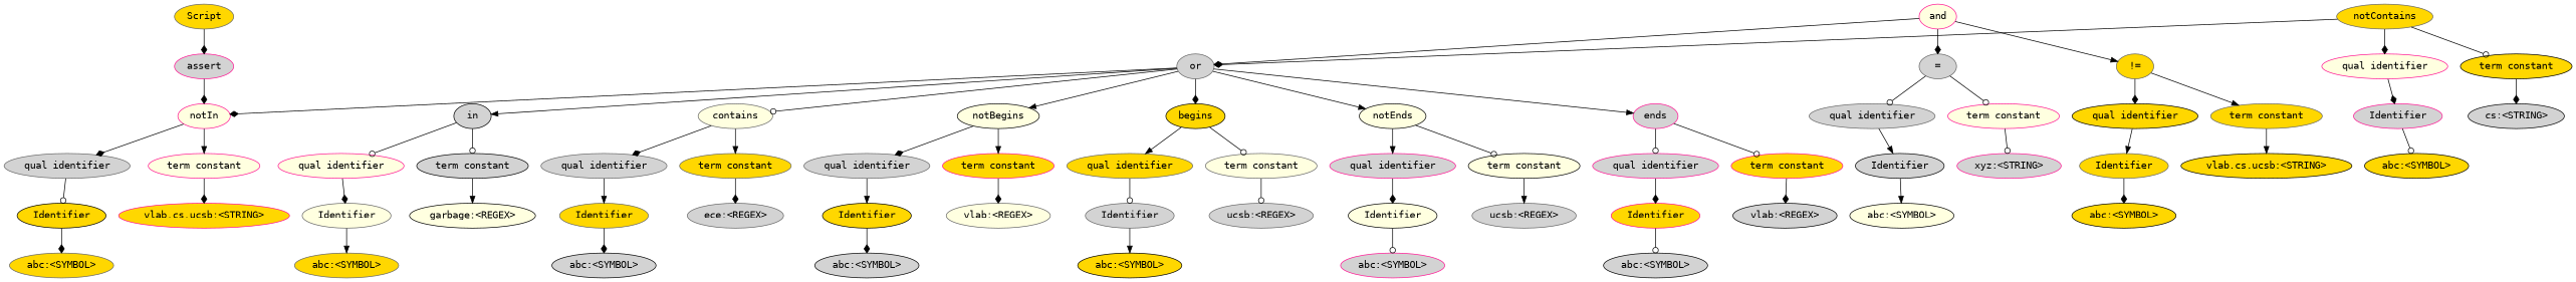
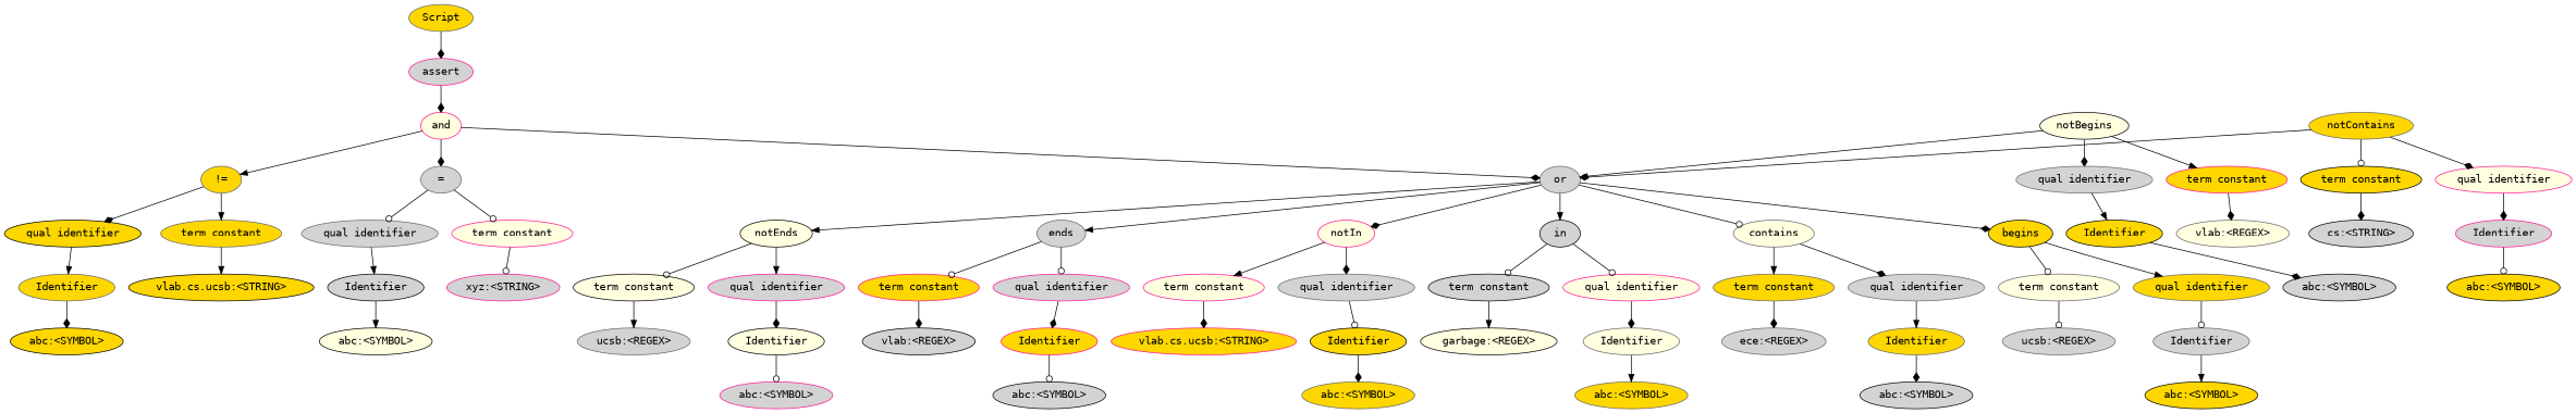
  digraph {
    fontname="DejaVu Sans Mono"
    node [color=gray40 fillcolor=lightgrey fontname="DejaVu Sans Mono" style=filled]
    edge [arrowhead=diamond fontname="DejaVu Sans Mono"]
    n1 [fillcolor=gold label=Script]
    n2 [color=deeppink label=assert]
    n3 [color=deeppink fillcolor=lightyellow label=and]
    n4 [label="="]
    n5 [fillcolor=gold label="!="]
    n6 [label=or]
    n7 [label="qual identifier"]
    n8 [color=deeppink fillcolor=lightyellow label="term constant"]
    n9 [color=black fillcolor=gold label="qual identifier"]
    n10 [fillcolor=gold label="term constant"]
    n11 [color=deeppink fillcolor=lightyellow label=notIn]
    n12 [color=black label=in]
    n13 [fillcolor=lightyellow label=contains]
    n14 [color=black fillcolor=lightyellow label=notBegins]
    n15 [color=black fillcolor=gold label=begins]
    n16 [color=black fillcolor=lightyellow label=notEnds]
-   n17 [color=deeppink label=ends]
+   n17 [label=ends]
    n18 [color=black label=Identifier]
    n19 [color=deeppink label="xyz:<STRING>"]
    n20 [color=black fillcolor=lightyellow label="abc:<SYMBOL>"]
    n21 [fillcolor=gold label=Identifier]
    n22 [color=black fillcolor=gold label="vlab.cs.ucsb:<STRING>"]
    n23 [color=black fillcolor=gold label="abc:<SYMBOL>"]
    n24 [label="qual identifier"]
    n25 [color=deeppink fillcolor=lightyellow label="term constant"]
    n26 [color=deeppink fillcolor=lightyellow label="qual identifier"]
    n27 [color=black label="term constant"]
    n28 [fillcolor=gold label=notContains]
    n29 [color=deeppink fillcolor=lightyellow label="qual identifier"]
    n30 [color=black fillcolor=gold label="term constant"]
    n31 [label="qual identifier"]
    n32 [fillcolor=gold label="term constant"]
    n33 [label="qual identifier"]
    n34 [color=deeppink fillcolor=gold label="term constant"]
    n35 [fillcolor=gold label="qual identifier"]
    n36 [fillcolor=lightyellow label="term constant"]
    n37 [color=deeppink label="qual identifier"]
    n38 [color=black fillcolor=lightyellow label="term constant"]
    n39 [color=deeppink label="qual identifier"]
    n40 [color=deeppink fillcolor=gold label="term constant"]
    n41 [color=black fillcolor=gold label=Identifier]
    n42 [color=deeppink fillcolor=gold label="vlab.cs.ucsb:<STRING>"]
    n43 [fillcolor=gold label="abc:<SYMBOL>"]
    n44 [fillcolor=lightyellow label=Identifier]
    n45 [color=black fillcolor=lightyellow label="garbage:<REGEX>"]
    n46 [fillcolor=gold label="abc:<SYMBOL>"]
    n47 [color=deeppink label=Identifier]
    n48 [color=black label="cs:<STRING>"]
    n49 [color=black fillcolor=gold label="abc:<SYMBOL>"]
    n50 [fillcolor=gold label=Identifier]
    n51 [label="ece:<REGEX>"]
    n52 [color=black label="abc:<SYMBOL>"]
    n53 [color=black fillcolor=gold label=Identifier]
    n54 [fillcolor=lightyellow label="vlab:<REGEX>"]
    n55 [color=black label="abc:<SYMBOL>"]
    n56 [label=Identifier]
    n57 [label="ucsb:<REGEX>"]
    n58 [color=black fillcolor=gold label="abc:<SYMBOL>"]
    n59 [color=black fillcolor=lightyellow label=Identifier]
    n60 [label="ucsb:<REGEX>"]
    n61 [color=deeppink label="abc:<SYMBOL>"]
    n62 [color=deeppink fillcolor=gold label=Identifier]
    n63 [color=black label="vlab:<REGEX>"]
    n64 [color=black label="abc:<SYMBOL>"]
    n1 -> n2
-   n2 -> n11
+   n2 -> n3
    n3 -> n4
    n3 -> n5 [arrowhead=normal]
    n3 -> n6
    n4 -> n7 [arrowhead=odot]
    n4 -> n8 [arrowhead=odot]
    n5 -> n9
    n5 -> n10 [arrowhead=normal]
    n6 -> n11
    n6 -> n12 [arrowhead=normal]
    n6 -> n13 [arrowhead=odot]
-   n6 -> n14 [arrowhead=normal]
+   n14 -> n6 [arrowhead=normal]
    n6 -> n15
    n6 -> n16 [arrowhead=normal]
    n6 -> n17 [arrowhead=normal]
    n7 -> n18 [arrowhead=normal]
    n8 -> n19 [arrowhead=odot]
    n9 -> n21 [arrowhead=normal]
    n10 -> n22 [arrowhead=normal]
    n11 -> n24
    n11 -> n25 [arrowhead=normal]
    n12 -> n26 [arrowhead=odot]
    n12 -> n27 [arrowhead=odot]
    n13 -> n31
    n13 -> n32 [arrowhead=normal]
    n14 -> n33
    n14 -> n34 [arrowhead=normal]
    n15 -> n35 [arrowhead=normal]
    n15 -> n36 [arrowhead=odot]
    n16 -> n37 [arrowhead=normal]
    n16 -> n38 [arrowhead=odot]
    n17 -> n39 [arrowhead=odot]
    n17 -> n40 [arrowhead=odot]
    n18 -> n20 [arrowhead=normal]
    n21 -> n23
    n24 -> n41 [arrowhead=odot]
    n25 -> n42
    n26 -> n44
    n27 -> n45 [arrowhead=normal]
    n28 -> n6
    n28 -> n29
    n28 -> n30 [arrowhead=odot]
    n29 -> n47
    n30 -> n48
    n31 -> n50 [arrowhead=normal]
    n32 -> n51
    n33 -> n53 [arrowhead=normal]
    n34 -> n54
    n35 -> n56 [arrowhead=odot]
    n36 -> n57 [arrowhead=odot]
    n37 -> n59
    n38 -> n60 [arrowhead=normal]
    n39 -> n62
    n40 -> n63
    n41 -> n43
    n44 -> n46 [arrowhead=normal]
    n47 -> n49 [arrowhead=odot]
    n50 -> n52
    n53 -> n55
    n56 -> n58 [arrowhead=normal]
    n59 -> n61 [arrowhead=odot]
    n62 -> n64 [arrowhead=odot]
  }
